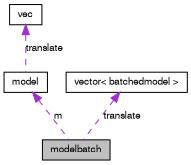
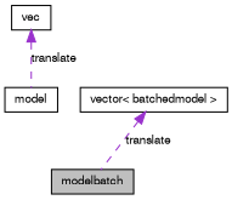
  digraph {
    node [color=black fillcolor=white fontname=FreeSans fontsize=10 shape=record style=filled]
    edge [color=darkorchid3 dir=back fontname=FreeSans fontsize=10 labelfontname=FreeSans labelfontsize=10 style=dashed]
    n1 [fillcolor=grey75 fontcolor=black height=0.2 label=modelbatch width=0.4]
    n2 [height=0.2 label=model width=0.4]
    n3 [height=0.2 label=vec width=0.4]
    n4 [height=0.2 label="vector\< batchedmodel \>" width=0.4]
-   n2 -> n1 [label=m]
    n3 -> n2 [label=translate]
    n4 -> n1 [label=translate]
  }
